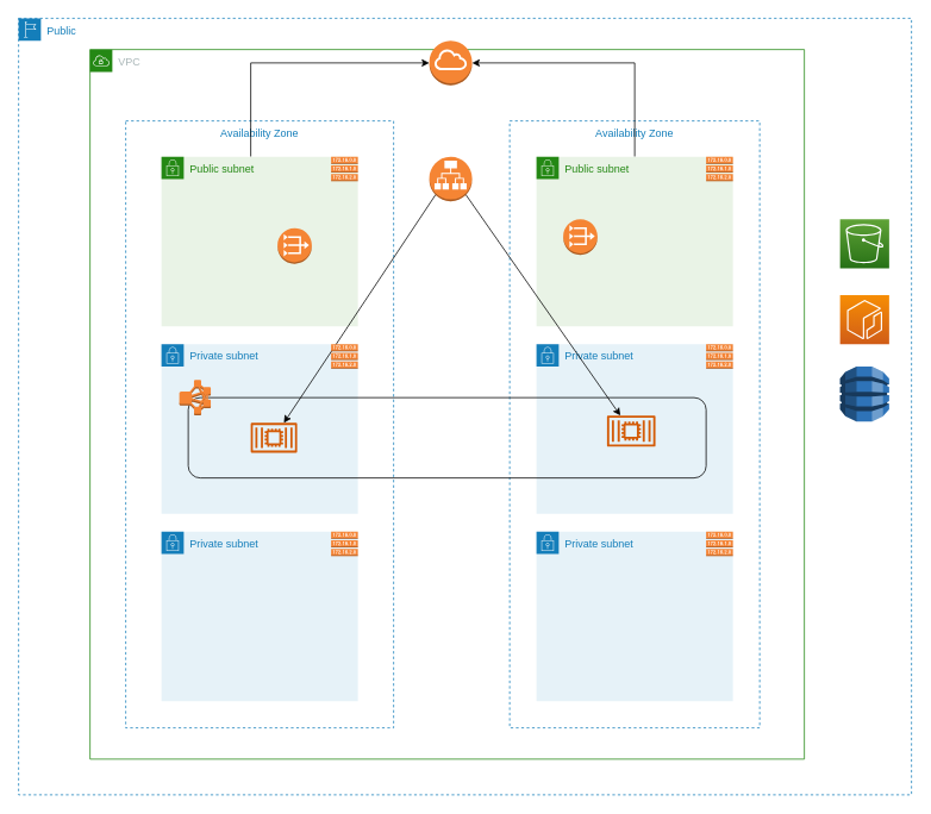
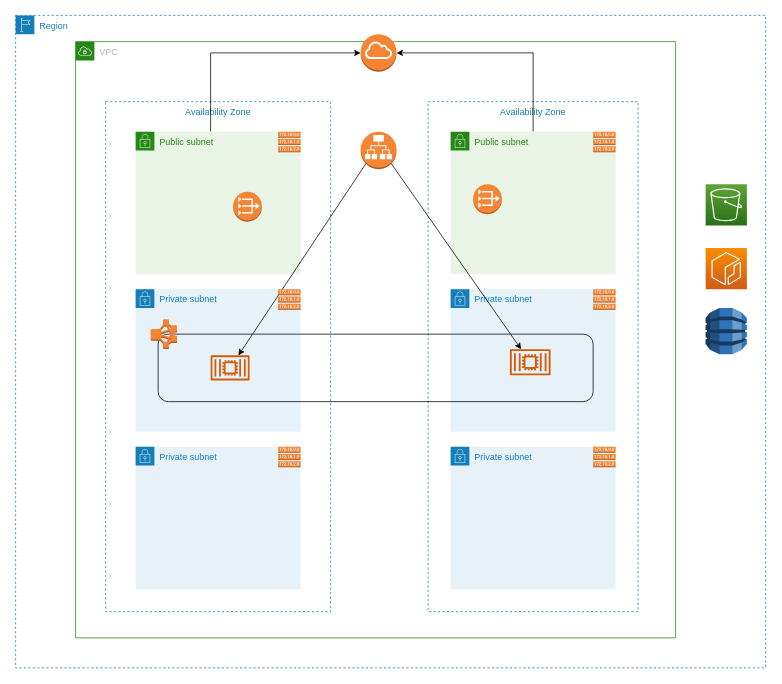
  <mxCell id="0" />
  <mxCell id="1" parent="0" />
- <mxCell id="2" value="Public" style="points=[[0,0],[0.25,0],[0.5,0],[0.75,0],[1,0],[1,0.25],[1,0.5],[1,0.75],[1,1],[0.75,1],[0.5,1],[0.25,1],[0,1],[0,0.75],[0,0.5],[0,0.25]];outlineConnect=0;gradientColor=none;html=1;whiteSpace=wrap;fontSize=12;fontStyle=0;container=1;pointerEvents=0;collapsible=0;recursiveResize=0;shape=mxgraph.aws4.group;grIcon=mxgraph.aws4.group_region;strokeColor=#147EBA;fillColor=none;verticalAlign=top;align=left;spacingLeft=30;fontColor=#147EBA;dashed=1;" vertex="1" parent="1"><mxGeometry x="20" y="20" width="1000" height="870" as="geometry" /></mxCell>
+ <mxCell id="2" value="Region" style="points=[[0,0],[0.25,0],[0.5,0],[0.75,0],[1,0],[1,0.25],[1,0.5],[1,0.75],[1,1],[0.75,1],[0.5,1],[0.25,1],[0,1],[0,0.75],[0,0.5],[0,0.25]];outlineConnect=0;gradientColor=none;html=1;whiteSpace=wrap;fontSize=12;fontStyle=0;container=1;pointerEvents=0;collapsible=0;recursiveResize=0;shape=mxgraph.aws4.group;grIcon=mxgraph.aws4.group_region;strokeColor=#147EBA;fillColor=none;verticalAlign=top;align=left;spacingLeft=30;fontColor=#147EBA;dashed=1;" vertex="1" parent="1"><mxGeometry x="20" y="20" width="1000" height="870" as="geometry" /></mxCell>
  <mxCell id="3" value="VPC" style="points=[[0,0],[0.25,0],[0.5,0],[0.75,0],[1,0],[1,0.25],[1,0.5],[1,0.75],[1,1],[0.75,1],[0.5,1],[0.25,1],[0,1],[0,0.75],[0,0.5],[0,0.25]];outlineConnect=0;gradientColor=none;html=1;whiteSpace=wrap;fontSize=12;fontStyle=0;container=1;pointerEvents=0;collapsible=0;recursiveResize=0;shape=mxgraph.aws4.group;grIcon=mxgraph.aws4.group_vpc;strokeColor=#248814;fillColor=none;verticalAlign=top;align=left;spacingLeft=30;fontColor=#AAB7B8;dashed=0;" vertex="1" parent="2"><mxGeometry x="80" y="35" width="800" height="795" as="geometry" /></mxCell>
  <mxCell id="4" value="Availability Zone" style="fillColor=none;strokeColor=#147EBA;dashed=1;verticalAlign=top;fontStyle=0;fontColor=#147EBA;" vertex="1" parent="3"><mxGeometry x="40" y="80" width="300" height="680" as="geometry" /></mxCell>
  <mxCell id="5" value="Availability Zone" style="fillColor=none;strokeColor=#147EBA;dashed=1;verticalAlign=top;fontStyle=0;fontColor=#147EBA;" vertex="1" parent="3"><mxGeometry x="470" y="80" width="280" height="680" as="geometry" /></mxCell>
  <mxCell id="6" value="" style="edgeStyle=orthogonalEdgeStyle;rounded=0;orthogonalLoop=1;jettySize=auto;html=1;entryX=0;entryY=0.5;entryDx=0;entryDy=0;entryPerimeter=0;" edge="1" parent="3" source="7" target="15"><mxGeometry relative="1" as="geometry"><mxPoint x="240" y="-60" as="targetPoint" /><Array as="points"><mxPoint x="180" y="15" /></Array></mxGeometry></mxCell>
  <mxCell id="7" value="Public subnet" style="points=[[0,0],[0.25,0],[0.5,0],[0.75,0],[1,0],[1,0.25],[1,0.5],[1,0.75],[1,1],[0.75,1],[0.5,1],[0.25,1],[0,1],[0,0.75],[0,0.5],[0,0.25]];outlineConnect=0;gradientColor=none;html=1;whiteSpace=wrap;fontSize=12;fontStyle=0;container=1;pointerEvents=0;collapsible=0;recursiveResize=0;shape=mxgraph.aws4.group;grIcon=mxgraph.aws4.group_security_group;grStroke=0;strokeColor=#248814;fillColor=#E9F3E6;verticalAlign=top;align=left;spacingLeft=30;fontColor=#248814;dashed=0;" vertex="1" parent="3"><mxGeometry x="80" y="120" width="220" height="190" as="geometry" /></mxCell>
  <mxCell id="8" value="" style="edgeStyle=orthogonalEdgeStyle;rounded=0;orthogonalLoop=1;jettySize=auto;html=1;entryX=1;entryY=0.5;entryDx=0;entryDy=0;entryPerimeter=0;" edge="1" parent="3" source="9" target="15"><mxGeometry relative="1" as="geometry"><mxPoint x="760.0" y="30" as="targetPoint" /><Array as="points"><mxPoint x="610" y="15" /></Array></mxGeometry></mxCell>
  <mxCell id="9" value="Public subnet" style="points=[[0,0],[0.25,0],[0.5,0],[0.75,0],[1,0],[1,0.25],[1,0.5],[1,0.75],[1,1],[0.75,1],[0.5,1],[0.25,1],[0,1],[0,0.75],[0,0.5],[0,0.25]];outlineConnect=0;gradientColor=none;html=1;whiteSpace=wrap;fontSize=12;fontStyle=0;container=1;pointerEvents=0;collapsible=0;recursiveResize=0;shape=mxgraph.aws4.group;grIcon=mxgraph.aws4.group_security_group;grStroke=0;strokeColor=#248814;fillColor=#E9F3E6;verticalAlign=top;align=left;spacingLeft=30;fontColor=#248814;dashed=0;" vertex="1" parent="3"><mxGeometry x="500" y="120" width="220" height="190" as="geometry" /></mxCell>
  <mxCell id="10" value="" style="outlineConnect=0;dashed=0;verticalLabelPosition=bottom;verticalAlign=top;align=center;html=1;shape=mxgraph.aws3.vpc_nat_gateway;fillColor=#F58534;gradientColor=none;aspect=fixed;" vertex="1" parent="9"><mxGeometry x="30" y="70" width="38.33" height="40" as="geometry" /></mxCell>
  <mxCell id="11" value="Private subnet" style="points=[[0,0],[0.25,0],[0.5,0],[0.75,0],[1,0],[1,0.25],[1,0.5],[1,0.75],[1,1],[0.75,1],[0.5,1],[0.25,1],[0,1],[0,0.75],[0,0.5],[0,0.25]];outlineConnect=0;gradientColor=none;html=1;whiteSpace=wrap;fontSize=12;fontStyle=0;container=1;pointerEvents=0;collapsible=0;recursiveResize=0;shape=mxgraph.aws4.group;grIcon=mxgraph.aws4.group_security_group;grStroke=0;strokeColor=#147EBA;fillColor=#E6F2F8;verticalAlign=top;align=left;spacingLeft=30;fontColor=#147EBA;dashed=0;" vertex="1" parent="3"><mxGeometry x="80" y="330" width="220" height="190" as="geometry" /></mxCell>
  <mxCell id="12" value="Private subnet" style="points=[[0,0],[0.25,0],[0.5,0],[0.75,0],[1,0],[1,0.25],[1,0.5],[1,0.75],[1,1],[0.75,1],[0.5,1],[0.25,1],[0,1],[0,0.75],[0,0.5],[0,0.25]];outlineConnect=0;gradientColor=none;html=1;whiteSpace=wrap;fontSize=12;fontStyle=0;container=1;pointerEvents=0;collapsible=0;recursiveResize=0;shape=mxgraph.aws4.group;grIcon=mxgraph.aws4.group_security_group;grStroke=0;strokeColor=#147EBA;fillColor=#E6F2F8;verticalAlign=top;align=left;spacingLeft=30;fontColor=#147EBA;dashed=0;" vertex="1" parent="3"><mxGeometry x="500" y="330" width="220" height="190" as="geometry" /></mxCell>
  <mxCell id="13" value="Private subnet" style="points=[[0,0],[0.25,0],[0.5,0],[0.75,0],[1,0],[1,0.25],[1,0.5],[1,0.75],[1,1],[0.75,1],[0.5,1],[0.25,1],[0,1],[0,0.75],[0,0.5],[0,0.25]];outlineConnect=0;gradientColor=none;html=1;whiteSpace=wrap;fontSize=12;fontStyle=0;container=1;pointerEvents=0;collapsible=0;recursiveResize=0;shape=mxgraph.aws4.group;grIcon=mxgraph.aws4.group_security_group;grStroke=0;strokeColor=#147EBA;fillColor=#E6F2F8;verticalAlign=top;align=left;spacingLeft=30;fontColor=#147EBA;dashed=0;" vertex="1" parent="3"><mxGeometry x="80" y="540" width="220" height="190" as="geometry" /></mxCell>
  <mxCell id="14" value="Private subnet" style="points=[[0,0],[0.25,0],[0.5,0],[0.75,0],[1,0],[1,0.25],[1,0.5],[1,0.75],[1,1],[0.75,1],[0.5,1],[0.25,1],[0,1],[0,0.75],[0,0.5],[0,0.25]];outlineConnect=0;gradientColor=none;html=1;whiteSpace=wrap;fontSize=12;fontStyle=0;container=1;pointerEvents=0;collapsible=0;recursiveResize=0;shape=mxgraph.aws4.group;grIcon=mxgraph.aws4.group_security_group;grStroke=0;strokeColor=#147EBA;fillColor=#E6F2F8;verticalAlign=top;align=left;spacingLeft=30;fontColor=#147EBA;dashed=0;" vertex="1" parent="3"><mxGeometry x="500" y="540" width="220" height="190" as="geometry" /></mxCell>
  <mxCell id="15" value="" style="outlineConnect=0;dashed=0;verticalLabelPosition=bottom;verticalAlign=top;align=center;html=1;shape=mxgraph.aws3.internet_gateway;fillColor=#F58534;gradientColor=none;aspect=fixed;" vertex="1" parent="3"><mxGeometry x="380" y="-10" width="47.92" height="50" as="geometry" /></mxCell>
  <mxCell id="16" value="" style="rounded=1;whiteSpace=wrap;html=1;fillColor=none;" vertex="1" parent="3"><mxGeometry x="110" y="390" width="580" height="90" as="geometry" /></mxCell>
  <mxCell id="17" value="" style="sketch=0;outlineConnect=0;fontColor=#232F3E;gradientColor=none;fillColor=#D45B07;strokeColor=none;dashed=0;verticalLabelPosition=bottom;verticalAlign=top;align=center;html=1;fontSize=12;fontStyle=0;aspect=fixed;pointerEvents=1;shape=mxgraph.aws4.container_2;" vertex="1" parent="3"><mxGeometry x="180" y="418.23" width="51.94" height="33.54" as="geometry" /></mxCell>
  <mxCell id="18" value="" style="sketch=0;outlineConnect=0;fontColor=#232F3E;gradientColor=none;fillColor=#D45B07;strokeColor=none;dashed=0;verticalLabelPosition=bottom;verticalAlign=top;align=center;html=1;fontSize=12;fontStyle=0;aspect=fixed;pointerEvents=1;shape=mxgraph.aws4.container_2;" vertex="1" parent="3"><mxGeometry x="579.03" y="410" width="54.2" height="35" as="geometry" /></mxCell>
  <mxCell id="19" value="" style="outlineConnect=0;dashed=0;verticalLabelPosition=bottom;verticalAlign=top;align=center;html=1;shape=mxgraph.aws3.emr_cluster;fillColor=#F58534;gradientColor=none;aspect=fixed;" vertex="1" parent="3"><mxGeometry x="100" y="370" width="35.24" height="40" as="geometry" /></mxCell>
  <mxCell id="20" value="" style="outlineConnect=0;dashed=0;verticalLabelPosition=bottom;verticalAlign=top;align=center;html=1;shape=mxgraph.aws3.vpc_nat_gateway;fillColor=#F58534;gradientColor=none;aspect=fixed;" vertex="1" parent="3"><mxGeometry x="210" y="200" width="38.33" height="40" as="geometry" /></mxCell>
  <mxCell id="21" value="" style="outlineConnect=0;dashed=0;verticalLabelPosition=bottom;verticalAlign=top;align=center;html=1;shape=mxgraph.aws3.application_load_balancer;fillColor=#F58534;gradientColor=none;aspect=fixed;" vertex="1" parent="3"><mxGeometry x="380" y="120" width="47.92" height="50" as="geometry" /></mxCell>
  <mxCell id="22" value="" style="endArrow=classic;html=1;rounded=0;exitX=0.855;exitY=0.855;exitDx=0;exitDy=0;exitPerimeter=0;" edge="1" parent="3" source="21" target="18"><mxGeometry width="50" height="50" relative="1" as="geometry"><mxPoint x="489.587" y="195.3" as="sourcePoint" /><mxPoint x="265.383" y="485.115" as="targetPoint" /></mxGeometry></mxCell>
  <mxCell id="23" value="" style="outlineConnect=0;dashed=0;verticalLabelPosition=bottom;verticalAlign=top;align=center;html=1;shape=mxgraph.aws3.route_table;fillColor=#F58536;gradientColor=none;aspect=fixed;" vertex="1" parent="3"><mxGeometry x="270" y="120" width="30" height="27.6" as="geometry" /></mxCell>
  <mxCell id="24" value="" style="endArrow=classic;html=1;rounded=0;exitX=0.145;exitY=0.855;exitDx=0;exitDy=0;exitPerimeter=0;" edge="1" parent="3" source="21" target="17"><mxGeometry width="50" height="50" relative="1" as="geometry"><mxPoint x="510" y="330" as="sourcePoint" /><mxPoint x="560" y="280" as="targetPoint" /></mxGeometry></mxCell>
  <mxCell id="25" value="" style="outlineConnect=0;dashed=0;verticalLabelPosition=bottom;verticalAlign=top;align=center;html=1;shape=mxgraph.aws3.route_table;fillColor=#F58536;gradientColor=none;aspect=fixed;" vertex="1" parent="3"><mxGeometry x="690" y="120" width="30" height="27.6" as="geometry" /></mxCell>
  <mxCell id="26" value="" style="outlineConnect=0;dashed=0;verticalLabelPosition=bottom;verticalAlign=top;align=center;html=1;shape=mxgraph.aws3.route_table;fillColor=#F58536;gradientColor=none;aspect=fixed;" vertex="1" parent="3"><mxGeometry x="270" y="330" width="30" height="27.6" as="geometry" /></mxCell>
  <mxCell id="27" value="" style="outlineConnect=0;dashed=0;verticalLabelPosition=bottom;verticalAlign=top;align=center;html=1;shape=mxgraph.aws3.route_table;fillColor=#F58536;gradientColor=none;aspect=fixed;" vertex="1" parent="3"><mxGeometry x="690" y="330" width="30" height="27.6" as="geometry" /></mxCell>
  <mxCell id="28" value="" style="outlineConnect=0;dashed=0;verticalLabelPosition=bottom;verticalAlign=top;align=center;html=1;shape=mxgraph.aws3.route_table;fillColor=#F58536;gradientColor=none;aspect=fixed;" vertex="1" parent="3"><mxGeometry x="690" y="540" width="30" height="27.6" as="geometry" /></mxCell>
  <mxCell id="29" value="" style="outlineConnect=0;dashed=0;verticalLabelPosition=bottom;verticalAlign=top;align=center;html=1;shape=mxgraph.aws3.route_table;fillColor=#F58536;gradientColor=none;aspect=fixed;" vertex="1" parent="3"><mxGeometry x="270" y="540" width="30" height="27.6" as="geometry" /></mxCell>
  <mxCell id="30" value="" style="sketch=0;points=[[0,0,0],[0.25,0,0],[0.5,0,0],[0.75,0,0],[1,0,0],[0,1,0],[0.25,1,0],[0.5,1,0],[0.75,1,0],[1,1,0],[0,0.25,0],[0,0.5,0],[0,0.75,0],[1,0.25,0],[1,0.5,0],[1,0.75,0]];outlineConnect=0;fontColor=#232F3E;gradientColor=#60A337;gradientDirection=north;fillColor=#277116;strokeColor=#ffffff;dashed=0;verticalLabelPosition=bottom;verticalAlign=top;align=center;html=1;fontSize=12;fontStyle=0;aspect=fixed;shape=mxgraph.aws4.resourceIcon;resIcon=mxgraph.aws4.s3;" vertex="1" parent="2"><mxGeometry x="920" y="225" width="55" height="55" as="geometry" /></mxCell>
  <mxCell id="31" value="" style="sketch=0;points=[[0,0,0],[0.25,0,0],[0.5,0,0],[0.75,0,0],[1,0,0],[0,1,0],[0.25,1,0],[0.5,1,0],[0.75,1,0],[1,1,0],[0,0.25,0],[0,0.5,0],[0,0.75,0],[1,0.25,0],[1,0.5,0],[1,0.75,0]];outlineConnect=0;fontColor=#232F3E;gradientColor=#F78E04;gradientDirection=north;fillColor=#D05C17;strokeColor=#ffffff;dashed=0;verticalLabelPosition=bottom;verticalAlign=top;align=center;html=1;fontSize=12;fontStyle=0;aspect=fixed;shape=mxgraph.aws4.resourceIcon;resIcon=mxgraph.aws4.ecr;" vertex="1" parent="2"><mxGeometry x="920" y="310" width="55" height="55" as="geometry" /></mxCell>
  <mxCell id="32" value="" style="outlineConnect=0;dashed=0;verticalLabelPosition=bottom;verticalAlign=top;align=center;html=1;shape=mxgraph.aws3.dynamo_db;fillColor=#2E73B8;gradientColor=none;aspect=fixed;" vertex="1" parent="2"><mxGeometry x="920" y="390" width="55" height="61.88" as="geometry" /></mxCell>
